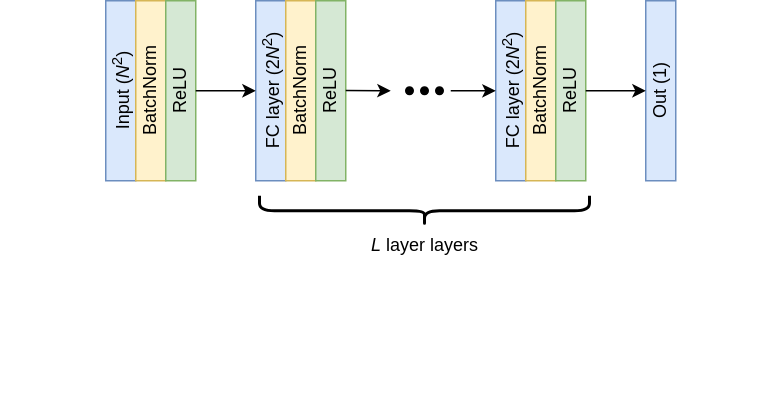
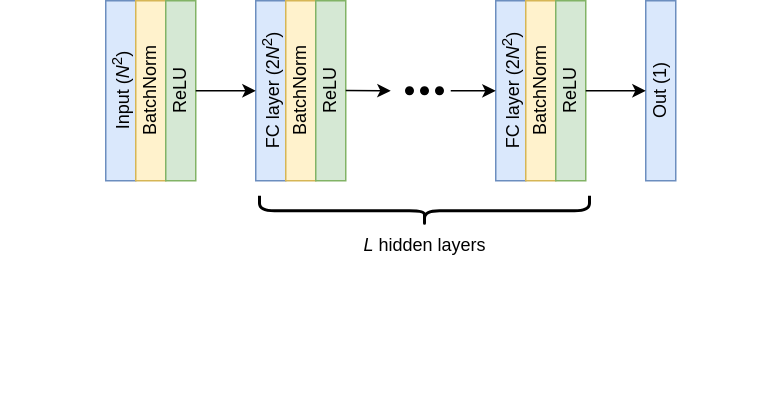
  <mxCell id="0" />
  <mxCell id="1" parent="0" />
  <mxCell id="2" value="Input (&lt;i&gt;N&lt;/i&gt;&lt;sup&gt;2&lt;/sup&gt;)" style="rounded=0;whiteSpace=wrap;html=1;direction=south;rotation=-90;fillColor=#dae8fc;strokeColor=#6c8ebf;" vertex="1" parent="1"><mxGeometry x="20" y="40" width="120" height="20" as="geometry" /></mxCell>
  <mxCell id="3" value="BatchNorm" style="rounded=0;whiteSpace=wrap;html=1;direction=south;rotation=-90;fillColor=#fff2cc;strokeColor=#d6b656;" vertex="1" parent="1"><mxGeometry x="40" y="40" width="120" height="20" as="geometry" /></mxCell>
  <mxCell id="4" value="ReLU" style="rounded=0;whiteSpace=wrap;html=1;direction=south;rotation=-90;fillColor=#d5e8d4;strokeColor=#82b366;" vertex="1" parent="1"><mxGeometry x="60" y="40" width="120" height="20" as="geometry" /></mxCell>
  <mxCell id="5" value="FC layer (2&lt;i&gt;N&lt;/i&gt;&lt;sup style=&quot;&quot;&gt;2&lt;/sup&gt;)" style="rounded=0;whiteSpace=wrap;html=1;direction=south;rotation=-90;fillColor=#dae8fc;strokeColor=#6c8ebf;" vertex="1" parent="1"><mxGeometry x="120" y="40" width="120" height="20" as="geometry" /></mxCell>
  <mxCell id="6" value="Out (1)" style="rounded=0;whiteSpace=wrap;html=1;direction=south;rotation=-90;fillColor=#dae8fc;strokeColor=#6c8ebf;" vertex="1" parent="1"><mxGeometry x="380" y="40" width="120" height="20" as="geometry" /></mxCell>
  <mxCell id="7" value="BatchNorm" style="rounded=0;whiteSpace=wrap;html=1;direction=south;rotation=-90;fillColor=#fff2cc;strokeColor=#d6b656;" vertex="1" parent="1"><mxGeometry x="140" y="40" width="120" height="20" as="geometry" /></mxCell>
  <mxCell id="8" value="ReLU" style="rounded=0;whiteSpace=wrap;html=1;direction=south;rotation=-90;fillColor=#d5e8d4;strokeColor=#82b366;" vertex="1" parent="1"><mxGeometry x="160" y="40" width="120" height="20" as="geometry" /></mxCell>
  <mxCell id="9" value="FC layer (2&lt;i&gt;N&lt;/i&gt;&lt;sup&gt;2&lt;/sup&gt;)" style="rounded=0;whiteSpace=wrap;html=1;direction=south;rotation=-90;fillColor=#dae8fc;strokeColor=#6c8ebf;" vertex="1" parent="1"><mxGeometry x="280" y="40" width="120" height="20" as="geometry" /></mxCell>
  <mxCell id="10" value="BatchNorm" style="rounded=0;whiteSpace=wrap;html=1;direction=south;rotation=-90;fillColor=#fff2cc;strokeColor=#d6b656;" vertex="1" parent="1"><mxGeometry x="300" y="40" width="120" height="20" as="geometry" /></mxCell>
  <mxCell id="11" value="ReLU" style="rounded=0;whiteSpace=wrap;html=1;direction=south;rotation=-90;fillColor=#d5e8d4;strokeColor=#82b366;" vertex="1" parent="1"><mxGeometry x="320" y="40" width="120" height="20" as="geometry" /></mxCell>
  <mxCell id="12" value="" style="endArrow=classic;html=1;rounded=0;exitX=1;exitY=0.5;exitDx=0;exitDy=0;entryX=0;entryY=0.5;entryDx=0;entryDy=0;" edge="1" parent="1" source="4" target="5"><mxGeometry width="50" height="50" relative="1" as="geometry"><mxPoint x="200" y="50" as="sourcePoint" /><mxPoint x="250" y="0" as="targetPoint" /></mxGeometry></mxCell>
  <mxCell id="13" value="" style="endArrow=classic;html=1;rounded=0;exitX=1;exitY=0.5;exitDx=0;exitDy=0;entryX=0;entryY=0.5;entryDx=0;entryDy=0;" edge="1" parent="1"><mxGeometry width="50" height="50" relative="1" as="geometry"><mxPoint x="390" y="50" as="sourcePoint" /><mxPoint x="430" y="50" as="targetPoint" /></mxGeometry></mxCell>
  <mxCell id="14" value="" style="ellipse;whiteSpace=wrap;html=1;fillColor=#000000;" vertex="1" parent="1"><mxGeometry x="270" y="47.5" width="5" height="5" as="geometry" /></mxCell>
  <mxCell id="15" value="" style="endArrow=classic;html=1;rounded=0;exitX=1;exitY=0.5;exitDx=0;exitDy=0;" edge="1" parent="1"><mxGeometry width="50" height="50" relative="1" as="geometry"><mxPoint x="230" y="49.8" as="sourcePoint" /><mxPoint x="260" y="50" as="targetPoint" /></mxGeometry></mxCell>
  <mxCell id="16" value="" style="ellipse;whiteSpace=wrap;html=1;fillColor=#000000;" vertex="1" parent="1"><mxGeometry x="280" y="47.5" width="5" height="5" as="geometry" /></mxCell>
  <mxCell id="17" value="" style="ellipse;whiteSpace=wrap;html=1;fillColor=#000000;" vertex="1" parent="1"><mxGeometry x="290" y="47.5" width="5" height="5" as="geometry" /></mxCell>
  <mxCell id="18" value="" style="endArrow=classic;html=1;rounded=0;" edge="1" parent="1"><mxGeometry width="50" height="50" relative="1" as="geometry"><mxPoint x="300" y="50" as="sourcePoint" /><mxPoint x="330" y="50.08" as="targetPoint" /></mxGeometry></mxCell>
  <mxCell id="19" value="" style="shape=curlyBracket;whiteSpace=wrap;html=1;rounded=1;flipH=1;labelPosition=right;verticalLabelPosition=middle;align=left;verticalAlign=middle;rotation=90;size=0.5;strokeWidth=2;shadow=0;fillStyle=auto;" vertex="1" parent="1"><mxGeometry x="272.5" y="20" width="20" height="220" as="geometry" /></mxCell>
- <mxCell id="20" value="&lt;i&gt;L&lt;/i&gt; layer layers" style="text;html=1;strokeColor=none;fillColor=none;align=center;verticalAlign=middle;whiteSpace=wrap;rounded=0;" vertex="1" parent="1"><mxGeometry x="233.75" y="137.5" width="97.5" height="30" as="geometry" /></mxCell>
+ <mxCell id="20" value="&lt;i&gt;L&lt;/i&gt; hidden layers" style="text;html=1;strokeColor=none;fillColor=none;align=center;verticalAlign=middle;whiteSpace=wrap;rounded=0;" vertex="1" parent="1"><mxGeometry x="233.75" y="137.5" width="97.5" height="30" as="geometry" /></mxCell>
